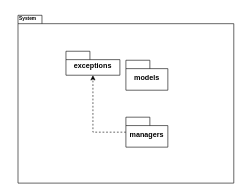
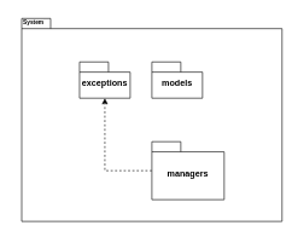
  <mxCell id="0" />
  <mxCell id="1" parent="0" />
  <mxCell id="2" value="" style="shape=folder;fontStyle=1;spacingTop=10;tabWidth=40;tabHeight=14;tabPosition=left;html=1;whiteSpace=wrap;" vertex="1" parent="1"><mxGeometry x="29" y="25" width="360" height="280" as="geometry" /></mxCell>
- <mxCell id="3" value="exceptions" style="shape=folder;fontStyle=1;spacingTop=10;tabWidth=40;tabHeight=14;tabPosition=left;html=1;whiteSpace=wrap;" vertex="1" parent="1"><mxGeometry x="109" y="85" width="90" height="40" as="geometry" /></mxCell>
- <mxCell id="4" value="&lt;div&gt;models&lt;/div&gt;" style="shape=folder;fontStyle=1;spacingTop=10;tabWidth=40;tabHeight=14;tabPosition=left;html=1;whiteSpace=wrap;" vertex="1" parent="1"><mxGeometry x="209" y="100" width="70" height="50" as="geometry" /></mxCell>
+ <mxCell id="3" value="exceptions" style="shape=folder;fontStyle=1;spacingTop=10;tabWidth=40;tabHeight=14;tabPosition=left;html=1;whiteSpace=wrap;" vertex="1" parent="1"><mxGeometry x="109" y="85" width="70" height="50" as="geometry" /></mxCell>
+ <mxCell id="4" value="&lt;div&gt;models&lt;/div&gt;" style="shape=folder;fontStyle=1;spacingTop=10;tabWidth=40;tabHeight=14;tabPosition=left;html=1;whiteSpace=wrap;" vertex="1" parent="1"><mxGeometry x="209" y="85" width="70" height="50" as="geometry" /></mxCell>
  <mxCell id="5" style="edgeStyle=orthogonalEdgeStyle;rounded=0;orthogonalLoop=1;jettySize=auto;html=1;dashed=1;" edge="1" parent="1" source="6" target="3"><mxGeometry relative="1" as="geometry" /></mxCell>
- <mxCell id="6" value="managers" style="shape=folder;fontStyle=1;spacingTop=10;tabWidth=40;tabHeight=14;tabPosition=left;html=1;whiteSpace=wrap;" vertex="1" parent="1"><mxGeometry x="209" y="195" width="70" height="50" as="geometry" /></mxCell>
+ <mxCell id="6" value="managers" style="shape=folder;fontStyle=1;spacingTop=10;tabWidth=40;tabHeight=14;tabPosition=left;html=1;whiteSpace=wrap;" vertex="1" parent="1"><mxGeometry x="209" y="195" width="100" height="80" as="geometry" /></mxCell>
  <mxCell id="7" value="&lt;div style=&quot;font-size: 8px;&quot;&gt;System&lt;/div&gt;" style="text;html=1;align=center;verticalAlign=middle;resizable=0;points=[];autosize=1;strokeColor=none;fillColor=none;fontStyle=1;fontSize=8;" vertex="1" parent="1"><mxGeometry x="20" y="20" width="50" height="20" as="geometry" /></mxCell>
